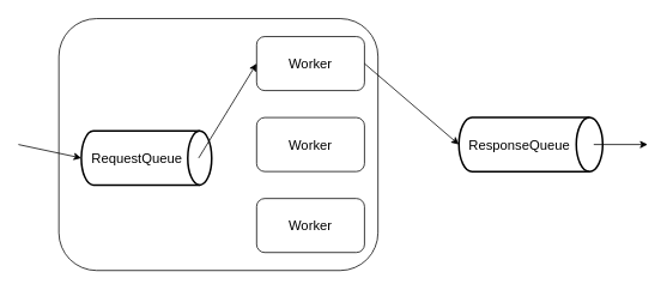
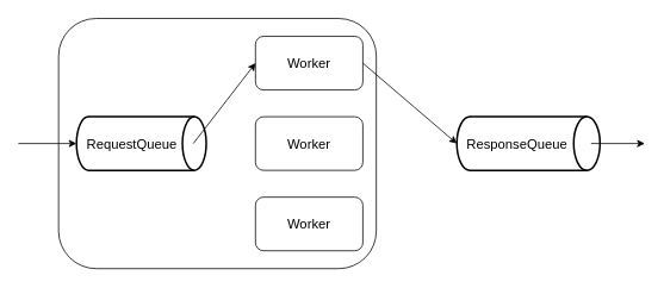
  <mxCell id="0" />
  <mxCell id="1" parent="0" />
  <mxCell id="2" value="" style="rounded=1;whiteSpace=wrap;html=1;fontSize=15;fillColor=none;" parent="1" vertex="1"><mxGeometry x="65" y="20" width="355" height="280" as="geometry" /></mxCell>
- <mxCell id="3" value="RequestQueue&amp;nbsp; &amp;nbsp; &amp;nbsp;" style="strokeWidth=2;html=1;shape=mxgraph.flowchart.direct_data;whiteSpace=wrap;fontSize=15;" parent="1" vertex="1"><mxGeometry x="90" y="145" width="145" height="60" as="geometry" /></mxCell>
+ <mxCell id="3" value="RequestQueue&amp;nbsp; &amp;nbsp; &amp;nbsp;" style="strokeWidth=2;html=1;shape=mxgraph.flowchart.direct_data;whiteSpace=wrap;fontSize=15;" parent="1" vertex="1"><mxGeometry x="85" y="130" width="145" height="60" as="geometry" /></mxCell>
  <mxCell id="4" value="" style="endArrow=classic;html=1;rounded=0;entryX=0;entryY=0.5;entryDx=0;entryDy=0;entryPerimeter=0;fontSize=15;" parent="1" target="3" edge="1"><mxGeometry width="50" height="50" relative="1" as="geometry"><mxPoint x="20" y="160" as="sourcePoint" /><mxPoint x="35" y="220" as="targetPoint" /></mxGeometry></mxCell>
  <mxCell id="5" value="Worker" style="rounded=1;whiteSpace=wrap;html=1;fontSize=15;" parent="1" vertex="1"><mxGeometry x="285" y="40" width="120" height="60" as="geometry" /></mxCell>
  <mxCell id="6" value="" style="endArrow=classic;html=1;rounded=0;entryX=0;entryY=0.5;entryDx=0;entryDy=0;exitX=0.9;exitY=0.5;exitDx=0;exitDy=0;exitPerimeter=0;fontSize=15;" parent="1" source="3" target="5" edge="1"><mxGeometry width="50" height="50" relative="1" as="geometry"><mxPoint x="15" y="170" as="sourcePoint" /><mxPoint x="95" y="170" as="targetPoint" /></mxGeometry></mxCell>
  <mxCell id="7" value="Worker" style="rounded=1;whiteSpace=wrap;html=1;fontSize=15;" parent="1" vertex="1"><mxGeometry x="285" y="130" width="120" height="60" as="geometry" /></mxCell>
  <mxCell id="8" value="Worker" style="rounded=1;whiteSpace=wrap;html=1;fontSize=15;" parent="1" vertex="1"><mxGeometry x="285" y="220" width="120" height="60" as="geometry" /></mxCell>
  <mxCell id="9" value="ResponseQueue&amp;nbsp; &amp;nbsp; &amp;nbsp;&amp;nbsp;" style="strokeWidth=2;html=1;shape=mxgraph.flowchart.direct_data;whiteSpace=wrap;fontSize=15;" parent="1" vertex="1"><mxGeometry x="510" y="130" width="160" height="60" as="geometry" /></mxCell>
  <mxCell id="10" value="" style="endArrow=classic;html=1;rounded=0;entryX=0;entryY=0.5;entryDx=0;entryDy=0;exitX=1;exitY=0.5;exitDx=0;exitDy=0;entryPerimeter=0;fontSize=15;" parent="1" source="5" target="9" edge="1"><mxGeometry width="50" height="50" relative="1" as="geometry"><mxPoint x="185" y="170" as="sourcePoint" /><mxPoint x="295" y="80" as="targetPoint" /></mxGeometry></mxCell>
  <mxCell id="11" value="" style="endArrow=classic;html=1;rounded=0;fontSize=15;" parent="1" edge="1"><mxGeometry width="50" height="50" relative="1" as="geometry"><mxPoint x="660" y="160" as="sourcePoint" /><mxPoint x="720" y="160" as="targetPoint" /><Array as="points" /></mxGeometry></mxCell>
